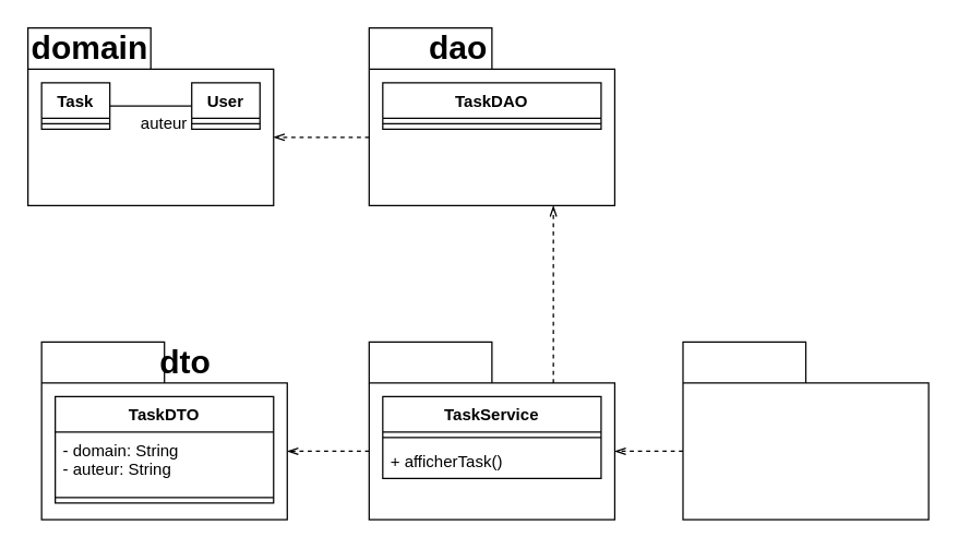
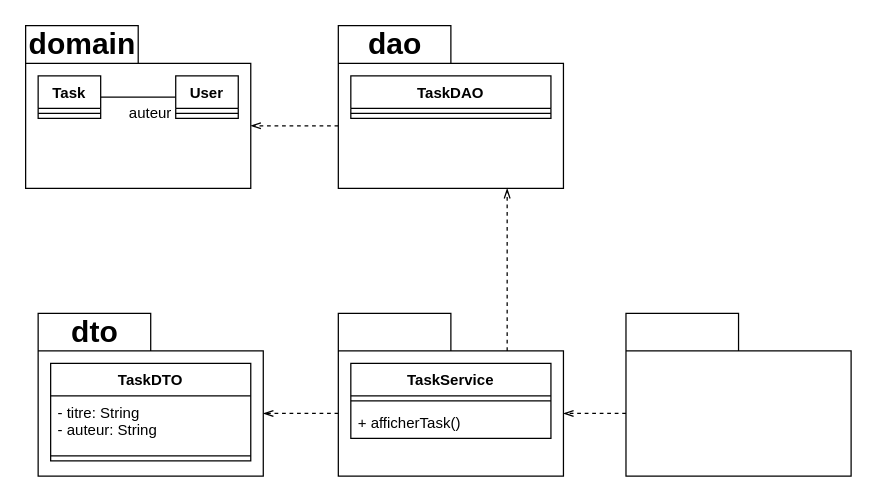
  <mxCell id="0" />
  <mxCell id="1" parent="0" />
  <mxCell id="2" style="edgeStyle=orthogonalEdgeStyle;rounded=0;orthogonalLoop=1;jettySize=auto;html=1;exitX=0;exitY=0;exitDx=0;exitDy=80;exitPerimeter=0;entryX=0;entryY=0;entryDx=180;entryDy=80;entryPerimeter=0;endArrow=openThin;endFill=0;dashed=1;" parent="1" source="3" target="4" edge="1"><mxGeometry relative="1" as="geometry" /></mxCell>
  <mxCell id="3" value="" style="shape=folder;fontStyle=1;spacingTop=10;tabWidth=90;tabHeight=30;tabPosition=left;html=1;" parent="1" vertex="1"><mxGeometry x="270" y="20" width="180" height="130" as="geometry" /></mxCell>
  <mxCell id="4" value="" style="shape=folder;fontStyle=1;spacingTop=10;tabWidth=90;tabHeight=30;tabPosition=left;html=1;" parent="1" vertex="1"><mxGeometry x="20" y="20" width="180" height="130" as="geometry" /></mxCell>
  <mxCell id="5" value="domain" style="text;strokeColor=none;fillColor=none;html=1;fontSize=24;fontStyle=1;verticalAlign=middle;align=center;" parent="1" vertex="1"><mxGeometry x="40" y="25" width="50" height="20" as="geometry" /></mxCell>
- <mxCell id="6" value="dao" style="text;strokeColor=none;fillColor=none;html=1;fontSize=24;fontStyle=1;verticalAlign=middle;align=center;" parent="1" vertex="1"><mxGeometry x="310" y="25" width="50" height="20" as="geometry" /></mxCell>
+ <mxCell id="6" value="dao" style="text;strokeColor=none;fillColor=none;html=1;fontSize=24;fontStyle=1;verticalAlign=middle;align=center;" parent="1" vertex="1"><mxGeometry x="290" y="25" width="50" height="20" as="geometry" /></mxCell>
  <mxCell id="7" style="edgeStyle=orthogonalEdgeStyle;rounded=0;orthogonalLoop=1;jettySize=auto;html=1;exitX=0;exitY=0;exitDx=135;exitDy=30;exitPerimeter=0;entryX=0.75;entryY=1;entryDx=0;entryDy=0;entryPerimeter=0;dashed=1;startArrow=none;startFill=0;endArrow=openThin;endFill=0;strokeColor=#000000;" parent="1" source="9" target="3" edge="1"><mxGeometry relative="1" as="geometry" /></mxCell>
  <mxCell id="8" style="edgeStyle=orthogonalEdgeStyle;rounded=0;orthogonalLoop=1;jettySize=auto;html=1;exitX=0;exitY=0;exitDx=0;exitDy=80;exitPerimeter=0;entryX=0;entryY=0;entryDx=180;entryDy=80;entryPerimeter=0;dashed=1;startArrow=none;startFill=0;endArrow=openThin;endFill=0;strokeColor=#000000;" parent="1" source="9" target="14" edge="1"><mxGeometry relative="1" as="geometry" /></mxCell>
  <mxCell id="9" value="" style="shape=folder;fontStyle=1;spacingTop=10;tabWidth=90;tabHeight=30;tabPosition=left;html=1;" parent="1" vertex="1"><mxGeometry x="270" y="250" width="180" height="130" as="geometry" /></mxCell>
  <mxCell id="10" style="edgeStyle=orthogonalEdgeStyle;rounded=0;orthogonalLoop=1;jettySize=auto;html=1;exitX=0;exitY=0;exitDx=0;exitDy=80;exitPerimeter=0;entryX=0;entryY=0;entryDx=180;entryDy=80;entryPerimeter=0;dashed=1;startArrow=none;startFill=0;endArrow=openThin;endFill=0;strokeColor=#000000;" parent="1" source="11" target="9" edge="1"><mxGeometry relative="1" as="geometry" /></mxCell>
  <mxCell id="11" value="" style="shape=folder;fontStyle=1;spacingTop=10;tabWidth=90;tabHeight=30;tabPosition=left;html=1;" parent="1" vertex="1"><mxGeometry x="500" y="250" width="180" height="130" as="geometry" /></mxCell>
  <mxCell id="12" value="TaskDAO" style="swimlane;fontStyle=1;align=center;verticalAlign=top;childLayout=stackLayout;horizontal=1;startSize=26;horizontalStack=0;resizeParent=1;resizeParentMax=0;resizeLast=0;collapsible=1;marginBottom=0;" parent="1" vertex="1"><mxGeometry x="280" y="60" width="160" height="34" as="geometry" /></mxCell>
  <mxCell id="13" value="" style="line;strokeWidth=1;fillColor=none;align=left;verticalAlign=middle;spacingTop=-1;spacingLeft=3;spacingRight=3;rotatable=0;labelPosition=right;points=[];portConstraint=eastwest;" parent="12" vertex="1"><mxGeometry y="26" width="160" height="8" as="geometry" /></mxCell>
  <mxCell id="14" value="" style="shape=folder;fontStyle=1;spacingTop=10;tabWidth=90;tabHeight=30;tabPosition=left;html=1;" parent="1" vertex="1"><mxGeometry x="30" y="250" width="180" height="130" as="geometry" /></mxCell>
- <mxCell id="15" value="dto" style="text;strokeColor=none;fillColor=none;html=1;fontSize=24;fontStyle=1;verticalAlign=middle;align=center;" parent="1" vertex="1"><mxGeometry x="110" y="255" width="50" height="20" as="geometry" /></mxCell>
+ <mxCell id="15" value="dto" style="text;strokeColor=none;fillColor=none;html=1;fontSize=24;fontStyle=1;verticalAlign=middle;align=center;" parent="1" vertex="1"><mxGeometry x="50" y="255" width="50" height="20" as="geometry" /></mxCell>
  <mxCell id="16" style="edgeStyle=orthogonalEdgeStyle;rounded=0;orthogonalLoop=1;jettySize=auto;html=1;exitX=1;exitY=0.5;exitDx=0;exitDy=0;entryX=0;entryY=0.5;entryDx=0;entryDy=0;startArrow=none;startFill=0;endArrow=none;endFill=0;strokeColor=#000000;" parent="1" source="17" edge="1"><mxGeometry relative="1" as="geometry"><mxPoint x="140" y="77" as="targetPoint" /></mxGeometry></mxCell>
  <mxCell id="17" value="Task" style="swimlane;fontStyle=1;align=center;verticalAlign=top;childLayout=stackLayout;horizontal=1;startSize=26;horizontalStack=0;resizeParent=1;resizeParentMax=0;resizeLast=0;collapsible=1;marginBottom=0;" parent="1" vertex="1"><mxGeometry x="30" y="60" width="50" height="34" as="geometry" /></mxCell>
  <mxCell id="18" value="" style="line;strokeWidth=1;fillColor=none;align=left;verticalAlign=middle;spacingTop=-1;spacingLeft=3;spacingRight=3;rotatable=0;labelPosition=right;points=[];portConstraint=eastwest;" parent="17" vertex="1"><mxGeometry y="26" width="50" height="8" as="geometry" /></mxCell>
  <mxCell id="19" value="TaskService" style="swimlane;fontStyle=1;align=center;verticalAlign=top;childLayout=stackLayout;horizontal=1;startSize=26;horizontalStack=0;resizeParent=1;resizeParentMax=0;resizeLast=0;collapsible=1;marginBottom=0;" parent="1" vertex="1"><mxGeometry x="280" y="290" width="160" height="60" as="geometry" /></mxCell>
  <mxCell id="20" value="" style="line;strokeWidth=1;fillColor=none;align=left;verticalAlign=middle;spacingTop=-1;spacingLeft=3;spacingRight=3;rotatable=0;labelPosition=right;points=[];portConstraint=eastwest;" parent="19" vertex="1"><mxGeometry y="26" width="160" height="8" as="geometry" /></mxCell>
  <mxCell id="21" value="+ afficherTask()" style="text;strokeColor=none;fillColor=none;align=left;verticalAlign=top;spacingLeft=4;spacingRight=4;overflow=hidden;rotatable=0;points=[[0,0.5],[1,0.5]];portConstraint=eastwest;" parent="19" vertex="1"><mxGeometry y="34" width="160" height="26" as="geometry" /></mxCell>
  <mxCell id="22" value="TaskDTO" style="swimlane;fontStyle=1;align=center;verticalAlign=top;childLayout=stackLayout;horizontal=1;startSize=26;horizontalStack=0;resizeParent=1;resizeParentMax=0;resizeLast=0;collapsible=1;marginBottom=0;" parent="1" vertex="1"><mxGeometry x="40" y="290" width="160" height="78" as="geometry" /></mxCell>
- <mxCell id="23" value="- domain: String&#10;- auteur: String" style="text;strokeColor=none;fillColor=none;align=left;verticalAlign=top;spacingLeft=4;spacingRight=4;overflow=hidden;rotatable=0;points=[[0,0.5],[1,0.5]];portConstraint=eastwest;" parent="22" vertex="1"><mxGeometry y="26" width="160" height="44" as="geometry" /></mxCell>
+ <mxCell id="23" value="- titre: String&#10;- auteur: String" style="text;strokeColor=none;fillColor=none;align=left;verticalAlign=top;spacingLeft=4;spacingRight=4;overflow=hidden;rotatable=0;points=[[0,0.5],[1,0.5]];portConstraint=eastwest;" parent="22" vertex="1"><mxGeometry y="26" width="160" height="44" as="geometry" /></mxCell>
  <mxCell id="24" value="" style="line;strokeWidth=1;fillColor=none;align=left;verticalAlign=middle;spacingTop=-1;spacingLeft=3;spacingRight=3;rotatable=0;labelPosition=right;points=[];portConstraint=eastwest;" parent="22" vertex="1"><mxGeometry y="70" width="160" height="8" as="geometry" /></mxCell>
  <mxCell id="25" value="User" style="swimlane;fontStyle=1;align=center;verticalAlign=top;childLayout=stackLayout;horizontal=1;startSize=26;horizontalStack=0;resizeParent=1;resizeParentMax=0;resizeLast=0;collapsible=1;marginBottom=0;" parent="1" vertex="1"><mxGeometry x="140" y="60" width="50" height="34" as="geometry" /></mxCell>
  <mxCell id="26" value="" style="line;strokeWidth=1;fillColor=none;align=left;verticalAlign=middle;spacingTop=-1;spacingLeft=3;spacingRight=3;rotatable=0;labelPosition=right;points=[];portConstraint=eastwest;" parent="25" vertex="1"><mxGeometry y="26" width="50" height="8" as="geometry" /></mxCell>
  <mxCell id="27" value="auteur" style="text;html=1;strokeColor=none;fillColor=none;align=center;verticalAlign=middle;whiteSpace=wrap;rounded=0;" parent="1" vertex="1"><mxGeometry x="100" y="80" width="40" height="20" as="geometry" /></mxCell>
